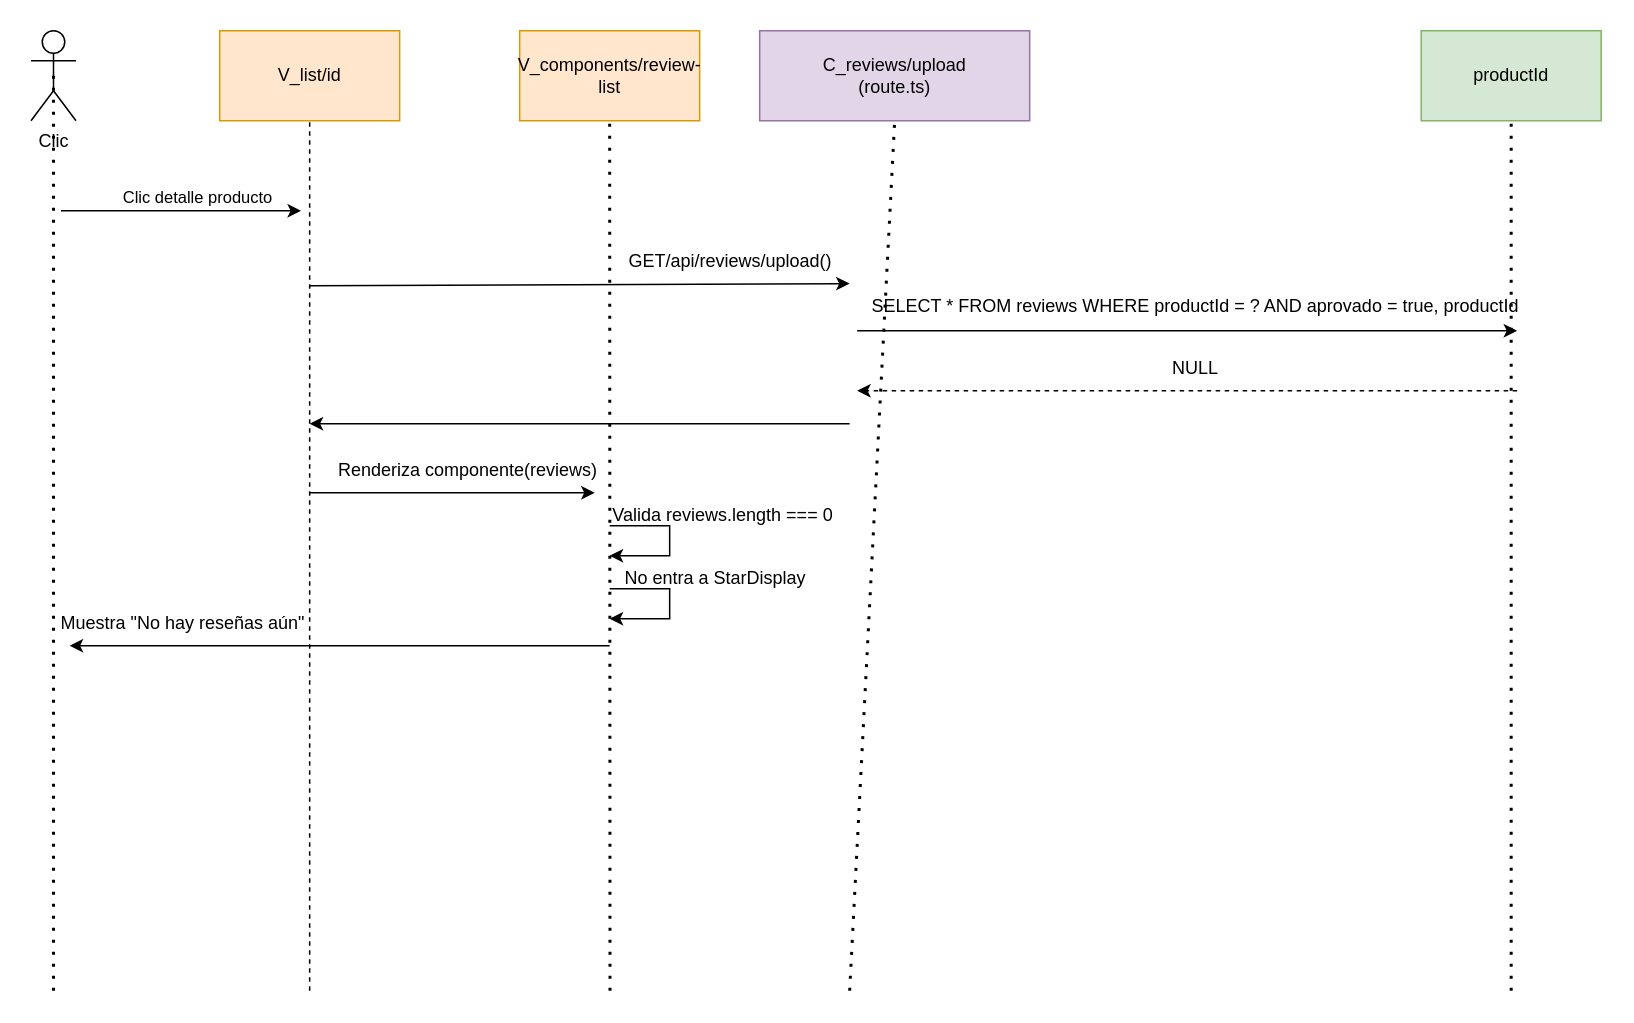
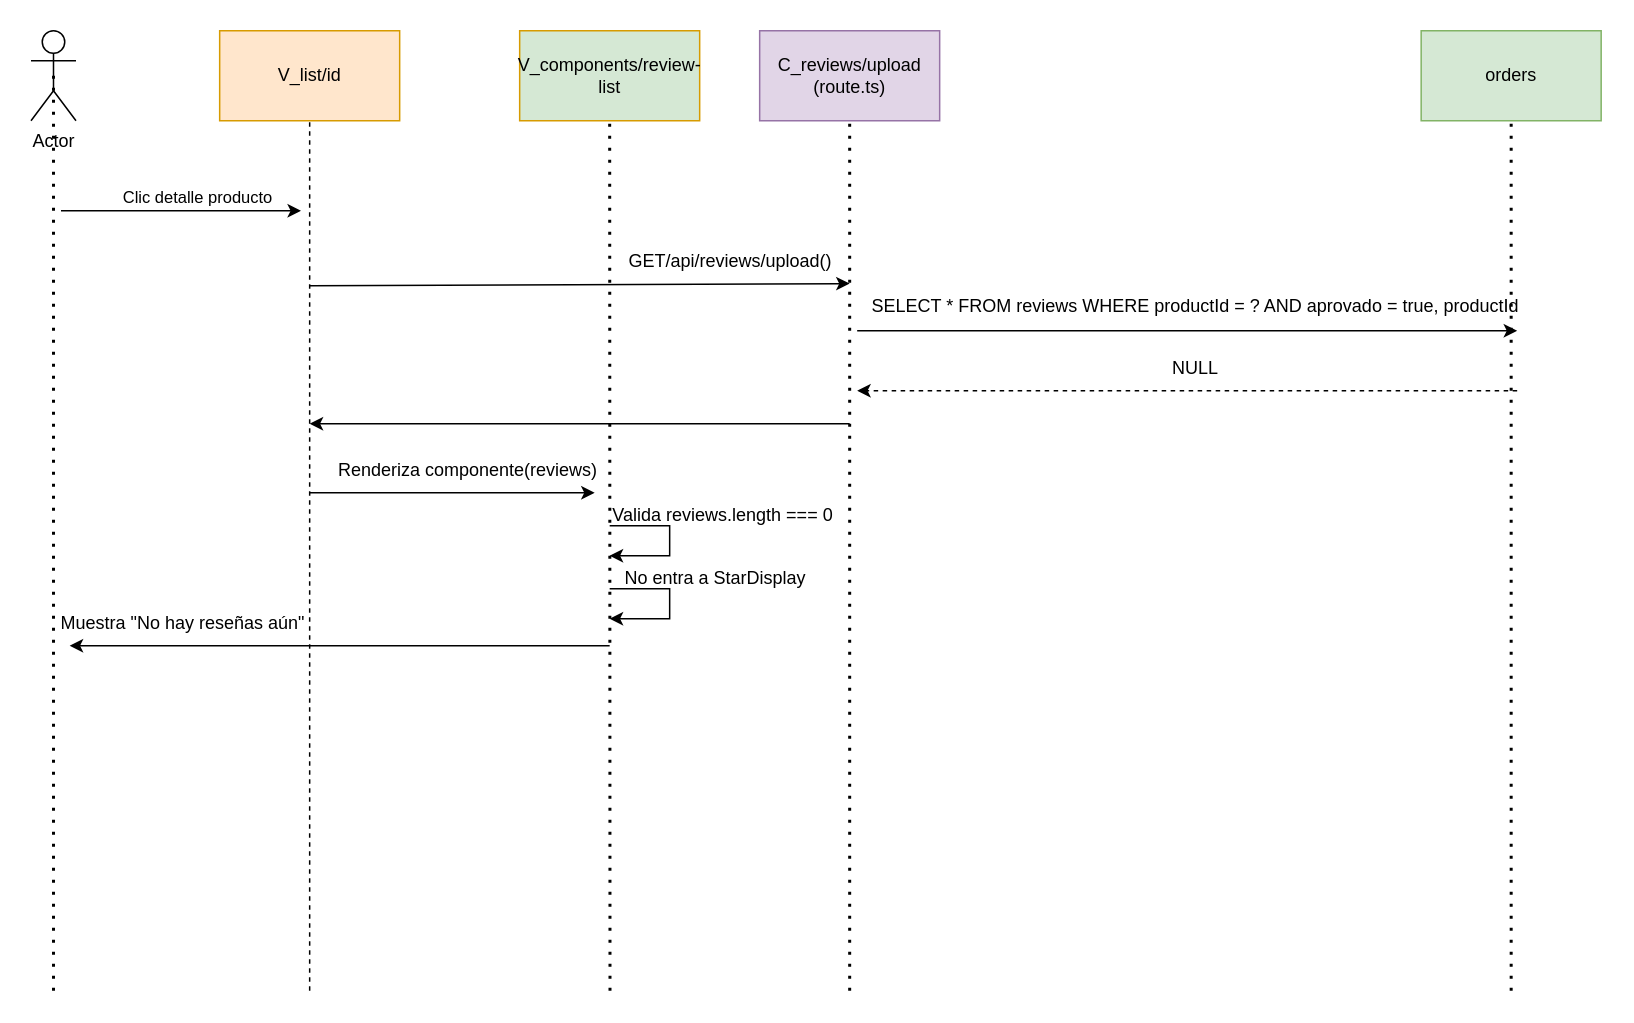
  <mxCell id="0" />
  <mxCell id="1" parent="0" />
  <mxCell id="2" value="V_list/id" style="rounded=0;whiteSpace=wrap;html=1;fillColor=#ffe6cc;strokeColor=#d79b00;" vertex="1" parent="1"><mxGeometry x="145.78" y="20" width="120" height="60" as="geometry" /></mxCell>
- <mxCell id="3" value="&lt;div&gt;C_reviews/upload&lt;/div&gt;&lt;div&gt;(route.ts)&lt;/div&gt;" style="rounded=0;whiteSpace=wrap;html=1;fillColor=#e1d5e7;strokeColor=#9673a6;" vertex="1" parent="1"><mxGeometry x="505.78" y="20" width="180" height="60" as="geometry" /></mxCell>
- <mxCell id="4" value="productId" style="rounded=0;whiteSpace=wrap;html=1;fillColor=#d5e8d4;strokeColor=#82b366;" vertex="1" parent="1"><mxGeometry x="946.78" y="20" width="120" height="60" as="geometry" /></mxCell>
- <mxCell id="5" value="Clic" style="shape=umlActor;verticalLabelPosition=bottom;verticalAlign=top;html=1;outlineConnect=0;" vertex="1" parent="1"><mxGeometry x="20" y="20" width="30" height="60" as="geometry" /></mxCell>
+ <mxCell id="3" value="&lt;div&gt;C_reviews/upload&lt;/div&gt;&lt;div&gt;(route.ts)&lt;/div&gt;" style="rounded=0;whiteSpace=wrap;html=1;fillColor=#e1d5e7;strokeColor=#9673a6;" vertex="1" parent="1"><mxGeometry x="505.78" y="20" width="120" height="60" as="geometry" /></mxCell>
+ <mxCell id="4" value="orders" style="rounded=0;whiteSpace=wrap;html=1;fillColor=#d5e8d4;strokeColor=#82b366;" vertex="1" parent="1"><mxGeometry x="946.78" y="20" width="120" height="60" as="geometry" /></mxCell>
+ <mxCell id="5" value="Actor" style="shape=umlActor;verticalLabelPosition=bottom;verticalAlign=top;html=1;outlineConnect=0;" vertex="1" parent="1"><mxGeometry x="20" y="20" width="30" height="60" as="geometry" /></mxCell>
  <mxCell id="6" style="edgeStyle=orthogonalEdgeStyle;rounded=0;orthogonalLoop=1;jettySize=auto;html=1;exitX=0.5;exitY=1;exitDx=0;exitDy=0;" edge="1" parent="1" source="2" target="2"><mxGeometry relative="1" as="geometry" /></mxCell>
  <mxCell id="7" value="" style="endArrow=none;dashed=1;html=1;dashPattern=1 3;strokeWidth=2;rounded=0;entryX=0.5;entryY=0.5;entryDx=0;entryDy=0;entryPerimeter=0;" edge="1" parent="1" target="5"><mxGeometry width="50" height="50" relative="1" as="geometry"><mxPoint x="35" y="660" as="sourcePoint" /><mxPoint x="57" y="150" as="targetPoint" /></mxGeometry></mxCell>
  <mxCell id="8" value="" style="endArrow=none;dashed=1;html=1;dashPattern=1 3;strokeWidth=2;rounded=0;entryX=0.5;entryY=1;entryDx=0;entryDy=0;" edge="1" parent="1" target="3"><mxGeometry width="50" height="50" relative="1" as="geometry"><mxPoint x="565.78" y="660" as="sourcePoint" /><mxPoint x="805.78" y="350" as="targetPoint" /></mxGeometry></mxCell>
  <mxCell id="9" value="" style="endArrow=none;dashed=1;html=1;dashPattern=1 3;strokeWidth=2;rounded=0;entryX=0.5;entryY=1;entryDx=0;entryDy=0;" edge="1" parent="1" target="4"><mxGeometry width="50" height="50" relative="1" as="geometry"><mxPoint x="1006.78" y="660" as="sourcePoint" /><mxPoint x="1076.78" y="350" as="targetPoint" /></mxGeometry></mxCell>
  <mxCell id="10" value="" style="endArrow=none;dashed=1;html=1;rounded=0;entryX=0.5;entryY=1;entryDx=0;entryDy=0;exitX=0.5;exitY=0;exitDx=0;exitDy=0;" edge="1" parent="1" target="2"><mxGeometry width="50" height="50" relative="1" as="geometry"><mxPoint x="205.78" y="660" as="sourcePoint" /><mxPoint x="635.78" y="350" as="targetPoint" /></mxGeometry></mxCell>
  <mxCell id="11" value="" style="endArrow=classic;html=1;rounded=0;" edge="1" parent="1"><mxGeometry width="50" height="50" relative="1" as="geometry"><mxPoint x="40" y="140" as="sourcePoint" /><mxPoint x="200" y="140" as="targetPoint" /></mxGeometry></mxCell>
  <mxCell id="12" value="Clic detalle producto" style="edgeLabel;html=1;align=center;verticalAlign=middle;resizable=0;points=[];" connectable="0" vertex="1" parent="11"><mxGeometry x="-0.176" y="4" relative="1" as="geometry"><mxPoint x="24" y="-6" as="offset" /></mxGeometry></mxCell>
  <mxCell id="13" value="" style="endArrow=classic;html=1;rounded=0;" edge="1" parent="1"><mxGeometry width="50" height="50" relative="1" as="geometry"><mxPoint x="205.78" y="328" as="sourcePoint" /><mxPoint x="395.78" y="328" as="targetPoint" /></mxGeometry></mxCell>
  <mxCell id="14" value="Renderiza componente(reviews)" style="text;html=1;align=center;verticalAlign=middle;resizable=0;points=[];autosize=1;strokeColor=none;fillColor=none;" vertex="1" parent="1"><mxGeometry x="210.78" y="298" width="200" height="30" as="geometry" /></mxCell>
  <mxCell id="15" value="" style="endArrow=classic;html=1;rounded=0;" edge="1" parent="1"><mxGeometry width="50" height="50" relative="1" as="geometry"><mxPoint x="570.78" y="220" as="sourcePoint" /><mxPoint x="1010.78" y="220" as="targetPoint" /></mxGeometry></mxCell>
  <mxCell id="16" value="&lt;div&gt;SELECT * FROM reviews WHERE productId = ? AND aprovado = true, productId&lt;/div&gt;" style="text;html=1;align=center;verticalAlign=middle;resizable=0;points=[];autosize=1;strokeColor=none;fillColor=none;" vertex="1" parent="1"><mxGeometry x="565.78" y="188.57" width="460" height="30" as="geometry" /></mxCell>
  <mxCell id="17" value="" style="endArrow=classic;html=1;rounded=0;dashed=1;" edge="1" parent="1"><mxGeometry width="50" height="50" relative="1" as="geometry"><mxPoint x="1010.78" y="260" as="sourcePoint" /><mxPoint x="570.78" y="260" as="targetPoint" /></mxGeometry></mxCell>
  <mxCell id="18" value="NULL" style="text;html=1;align=center;verticalAlign=middle;resizable=0;points=[];autosize=1;strokeColor=none;fillColor=none;" vertex="1" parent="1"><mxGeometry x="770.78" y="230" width="50" height="30" as="geometry" /></mxCell>
  <mxCell id="19" value="" style="endArrow=classic;html=1;rounded=0;" edge="1" parent="1"><mxGeometry width="50" height="50" relative="1" as="geometry"><mxPoint x="405.78" y="430" as="sourcePoint" /><mxPoint x="45.78" y="430" as="targetPoint" /></mxGeometry></mxCell>
  <mxCell id="20" value="Muestra &quot;No hay reseñas aún&quot;" style="text;html=1;align=center;verticalAlign=middle;resizable=0;points=[];autosize=1;strokeColor=none;fillColor=none;" vertex="1" parent="1"><mxGeometry x="25.78" y="400" width="190" height="30" as="geometry" /></mxCell>
- <mxCell id="21" value="V_components/review-list" style="rounded=0;whiteSpace=wrap;html=1;fillColor=#ffe6cc;strokeColor=#d79b00;" vertex="1" parent="1"><mxGeometry x="345.78" y="20" width="120" height="60" as="geometry" /></mxCell>
+ <mxCell id="21" value="V_components/review-list" style="rounded=0;whiteSpace=wrap;html=1;fillColor=#d5e8d4;strokeColor=#d79b00;" vertex="1" parent="1"><mxGeometry x="345.78" y="20" width="120" height="60" as="geometry" /></mxCell>
  <mxCell id="22" value="" style="endArrow=none;dashed=1;html=1;dashPattern=1 3;strokeWidth=2;rounded=0;entryX=0.5;entryY=1;entryDx=0;entryDy=0;" edge="1" parent="1" target="21"><mxGeometry width="50" height="50" relative="1" as="geometry"><mxPoint x="406" y="660" as="sourcePoint" /><mxPoint x="425.78" y="40" as="targetPoint" /></mxGeometry></mxCell>
  <mxCell id="23" value="GET/api/reviews/upload()" style="text;html=1;align=center;verticalAlign=middle;resizable=0;points=[];autosize=1;strokeColor=none;fillColor=none;" vertex="1" parent="1"><mxGeometry x="405.78" y="158.57" width="160" height="30" as="geometry" /></mxCell>
  <mxCell id="24" value="" style="endArrow=classic;html=1;rounded=0;" edge="1" parent="1"><mxGeometry width="50" height="50" relative="1" as="geometry"><mxPoint x="205.78" y="190" as="sourcePoint" /><mxPoint x="565.78" y="188.57" as="targetPoint" /></mxGeometry></mxCell>
  <mxCell id="25" value="" style="endArrow=classic;html=1;rounded=0;" edge="1" parent="1"><mxGeometry width="50" height="50" relative="1" as="geometry"><mxPoint x="565.78" y="282" as="sourcePoint" /><mxPoint x="205.78" y="282" as="targetPoint" /></mxGeometry></mxCell>
  <mxCell id="26" value="" style="endArrow=classic;html=1;rounded=0;" edge="1" parent="1"><mxGeometry width="50" height="50" relative="1" as="geometry"><mxPoint x="405.78" y="392" as="sourcePoint" /><mxPoint x="405.78" y="412" as="targetPoint" /><Array as="points"><mxPoint x="445.78" y="392" /><mxPoint x="445.78" y="412" /></Array></mxGeometry></mxCell>
  <mxCell id="27" value="No entra a StarDisplay" style="text;html=1;align=center;verticalAlign=middle;resizable=0;points=[];autosize=1;strokeColor=none;fillColor=none;" vertex="1" parent="1"><mxGeometry x="405.78" y="370" width="140" height="30" as="geometry" /></mxCell>
  <mxCell id="28" value="" style="endArrow=classic;html=1;rounded=0;" edge="1" parent="1"><mxGeometry width="50" height="50" relative="1" as="geometry"><mxPoint x="405.78" y="350" as="sourcePoint" /><mxPoint x="405.78" y="370" as="targetPoint" /><Array as="points"><mxPoint x="445.78" y="350" /><mxPoint x="445.78" y="370" /></Array></mxGeometry></mxCell>
  <mxCell id="29" value="Valida reviews.length === 0" style="text;html=1;align=center;verticalAlign=middle;resizable=0;points=[];autosize=1;strokeColor=none;fillColor=none;" vertex="1" parent="1"><mxGeometry x="395.78" y="328" width="170" height="30" as="geometry" /></mxCell>
